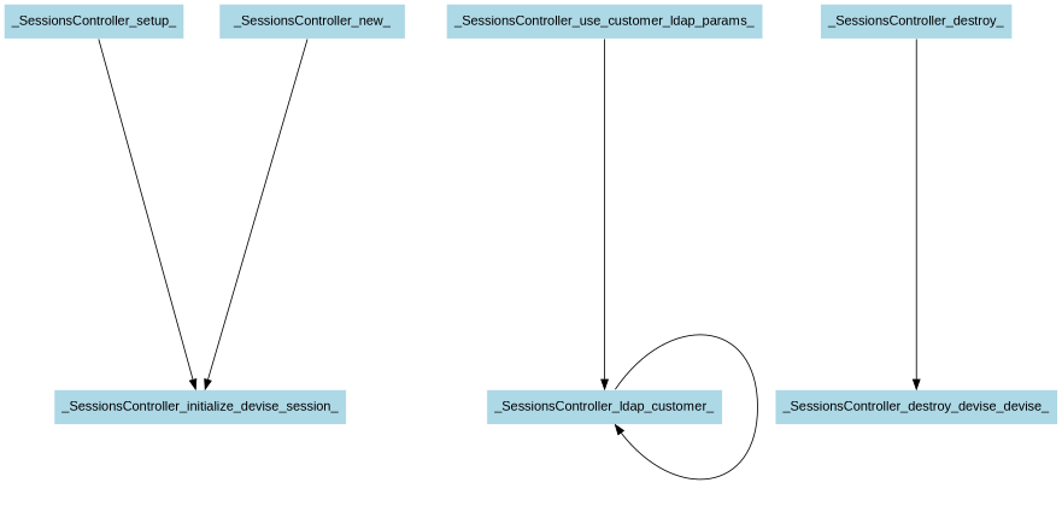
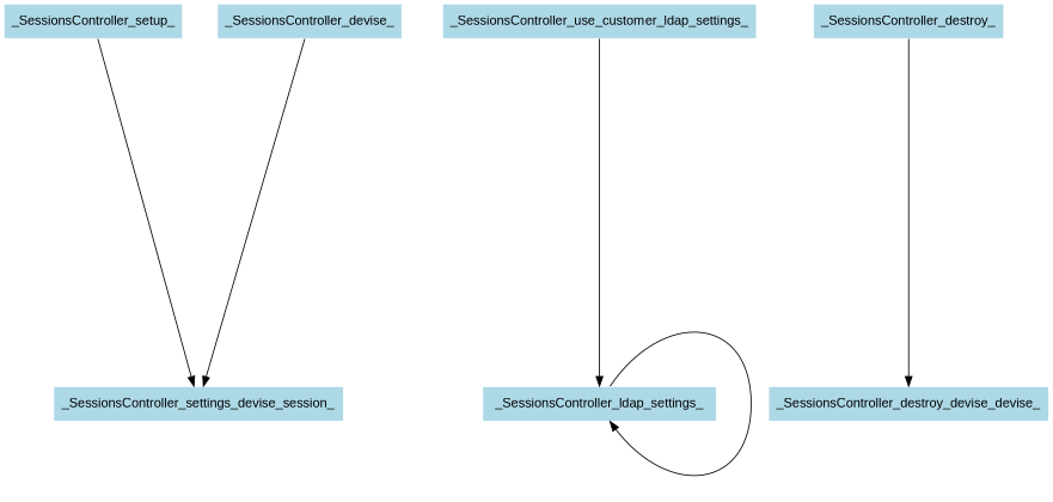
  digraph {
    nodesep=0.5
    ranksep=5
    node [color=white fillcolor=lightblue fontname=Arial shape=box style=filled]
    edge [fontname=Arial]
    _SessionsController_setup_
-   _SessionsController_initialize_devise_session_
-   _SessionsController_use_customer_ldap_params_
-   _SessionsController_ldap_settings_ [label=_SessionsController_ldap_customer_]
-   _SessionsController_new_
+   _SessionsController_initialize_devise_session_ [label=_SessionsController_settings_devise_session_]
+   _SessionsController_use_customer_ldap_params_ [label=_SessionsController_use_customer_ldap_settings_]
+   _SessionsController_ldap_settings_
+   _SessionsController_new_ [label=_SessionsController_devise_]
    n6 [label=_SessionsController_destroy_devise_devise_]
    _SessionsController_destroy_
    _SessionsController_setup_ -> _SessionsController_initialize_devise_session_
    _SessionsController_use_customer_ldap_params_ -> _SessionsController_ldap_settings_
    _SessionsController_ldap_settings_ -> _SessionsController_ldap_settings_
    _SessionsController_new_ -> _SessionsController_initialize_devise_session_
    _SessionsController_destroy_ -> n6
  }
